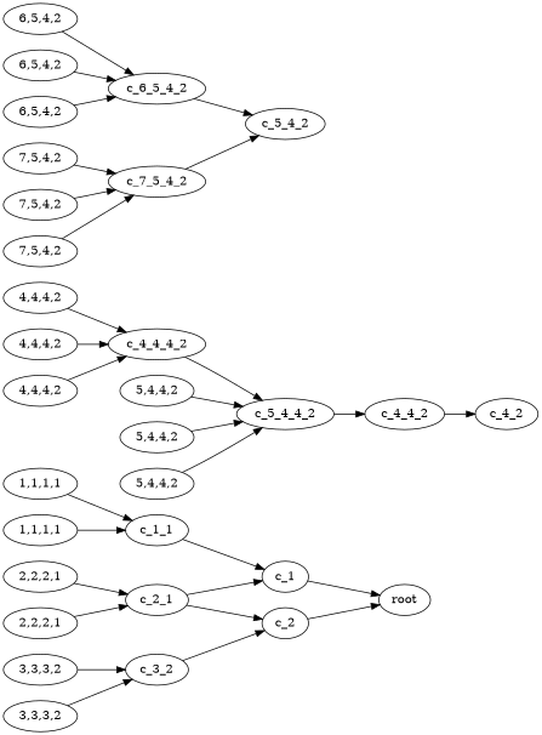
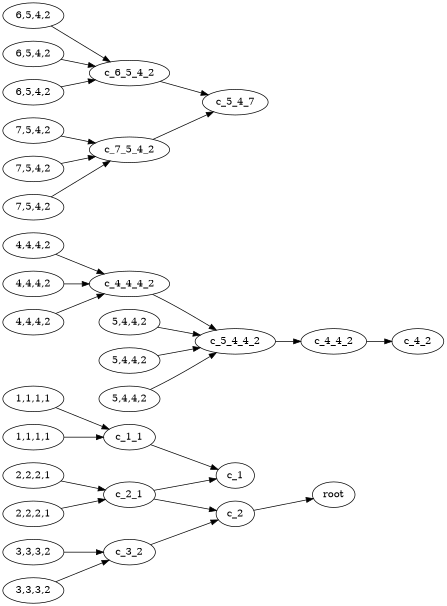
  digraph {
    rankdir=LR
    n1 [label="1,1,1,1"]
    c_1_1
    c_1
    n4 [label="1,1,1,1"]
    n5 [label="2,2,2,1"]
    c_2_1
    c_2
    n8 [label="2,2,2,1"]
    n9 [label="3,3,3,2"]
    c_3_2
    n11 [label="3,3,3,2"]
    n12 [label="4,4,4,2"]
    c_4_4_4_2
    c_5_4_4_2
    n15 [label="4,4,4,2"]
    n16 [label="4,4,4,2"]
    n17 [label="5,4,4,2"]
    c_4_4_2
    n19 [label="5,4,4,2"]
    n20 [label="5,4,4,2"]
    n21 [label="6,5,4,2"]
    c_6_5_4_2
-   c_5_4_2
+   c_5_4_2 [label=c_5_4_7]
    n24 [label="6,5,4,2"]
    n25 [label="6,5,4,2"]
    n26 [label="7,5,4,2"]
    c_7_5_4_2
    n28 [label="7,5,4,2"]
    n29 [label="7,5,4,2"]
    root
    c_4_2
    n1 -> c_1_1
    c_1_1 -> c_1
-   c_1 -> root
    n4 -> c_1_1
    n5 -> c_2_1
    c_2_1 -> c_1
    c_2_1 -> c_2
    c_2 -> root
    n8 -> c_2_1
    n9 -> c_3_2
    c_3_2 -> c_2
    n11 -> c_3_2
    n12 -> c_4_4_4_2
    c_4_4_4_2 -> c_5_4_4_2
    c_5_4_4_2 -> c_4_4_2
    n15 -> c_4_4_4_2
    n16 -> c_4_4_4_2
    n17 -> c_5_4_4_2
    c_4_4_2 -> c_4_2
    n19 -> c_5_4_4_2
    n20 -> c_5_4_4_2
    n21 -> c_6_5_4_2
    c_6_5_4_2 -> c_5_4_2
    n24 -> c_6_5_4_2
    n25 -> c_6_5_4_2
    n26 -> c_7_5_4_2
    c_7_5_4_2 -> c_5_4_2
    n28 -> c_7_5_4_2
    n29 -> c_7_5_4_2
  }
